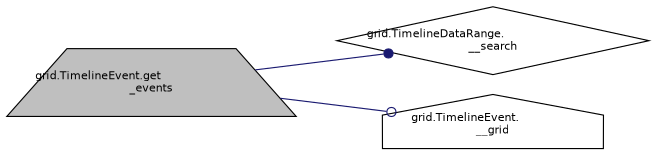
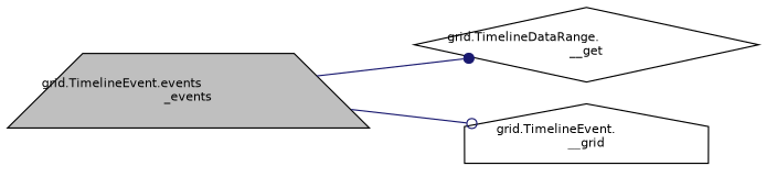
  digraph {
    rankdir=LR
    node [color=black fillcolor=white fontname=Helvetica fontsize=10 style=filled]
    edge [color=midnightblue fontname=Helvetica fontsize=10 labelfontname=Helvetica labelfontsize=10 style=solid]
-   n1 [fillcolor=grey75 fontcolor=black height=0.2 label="grid.TimelineEvent.get\l_events" shape=trapezium width=0.4]
-   n2 [height=0.2 label="grid.TimelineDataRange.\l__search" shape=diamond width=0.4]
+   n1 [fillcolor=grey75 fontcolor=black height=0.2 label="grid.TimelineEvent.events\l_events" shape=trapezium width=0.4]
+   n2 [height=0.2 label="grid.TimelineDataRange.\l__get" shape=diamond width=0.4]
    n3 [height=0.2 label="grid.TimelineEvent.\l__grid" shape=house width=0.4]
    n1 -> n2 [arrowhead=dot]
    n1 -> n3 [arrowhead=odot]
  }
